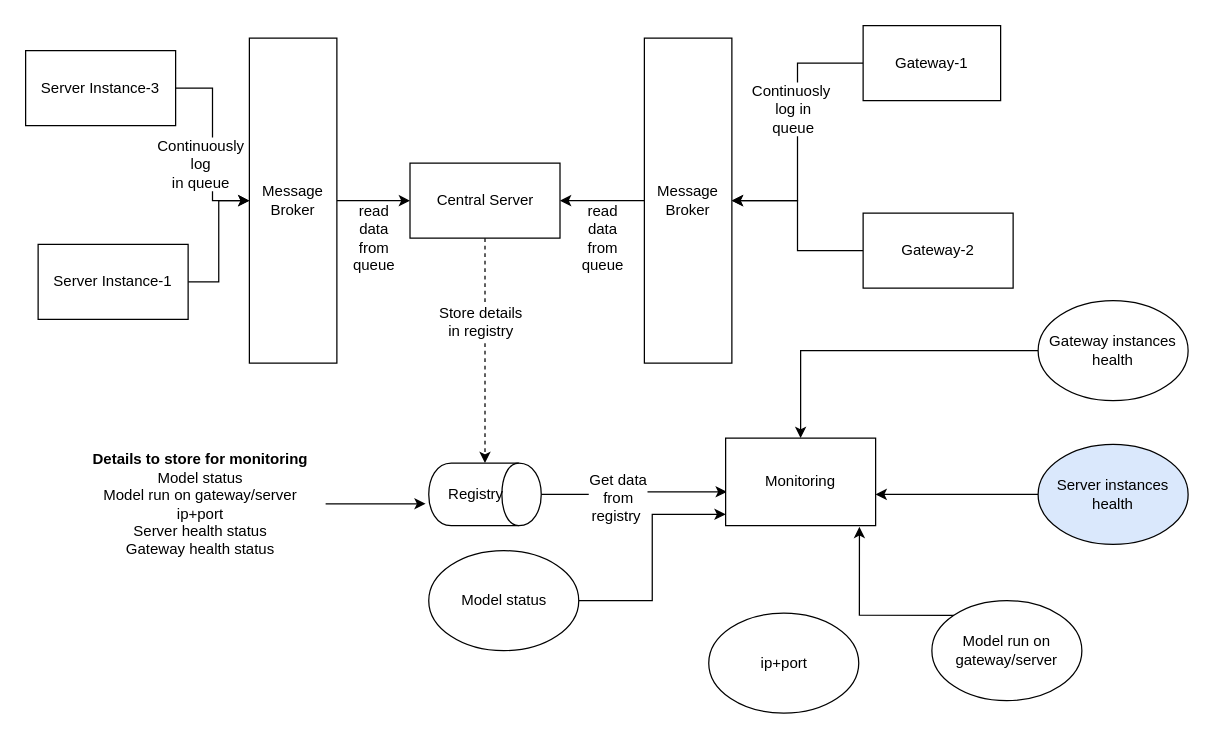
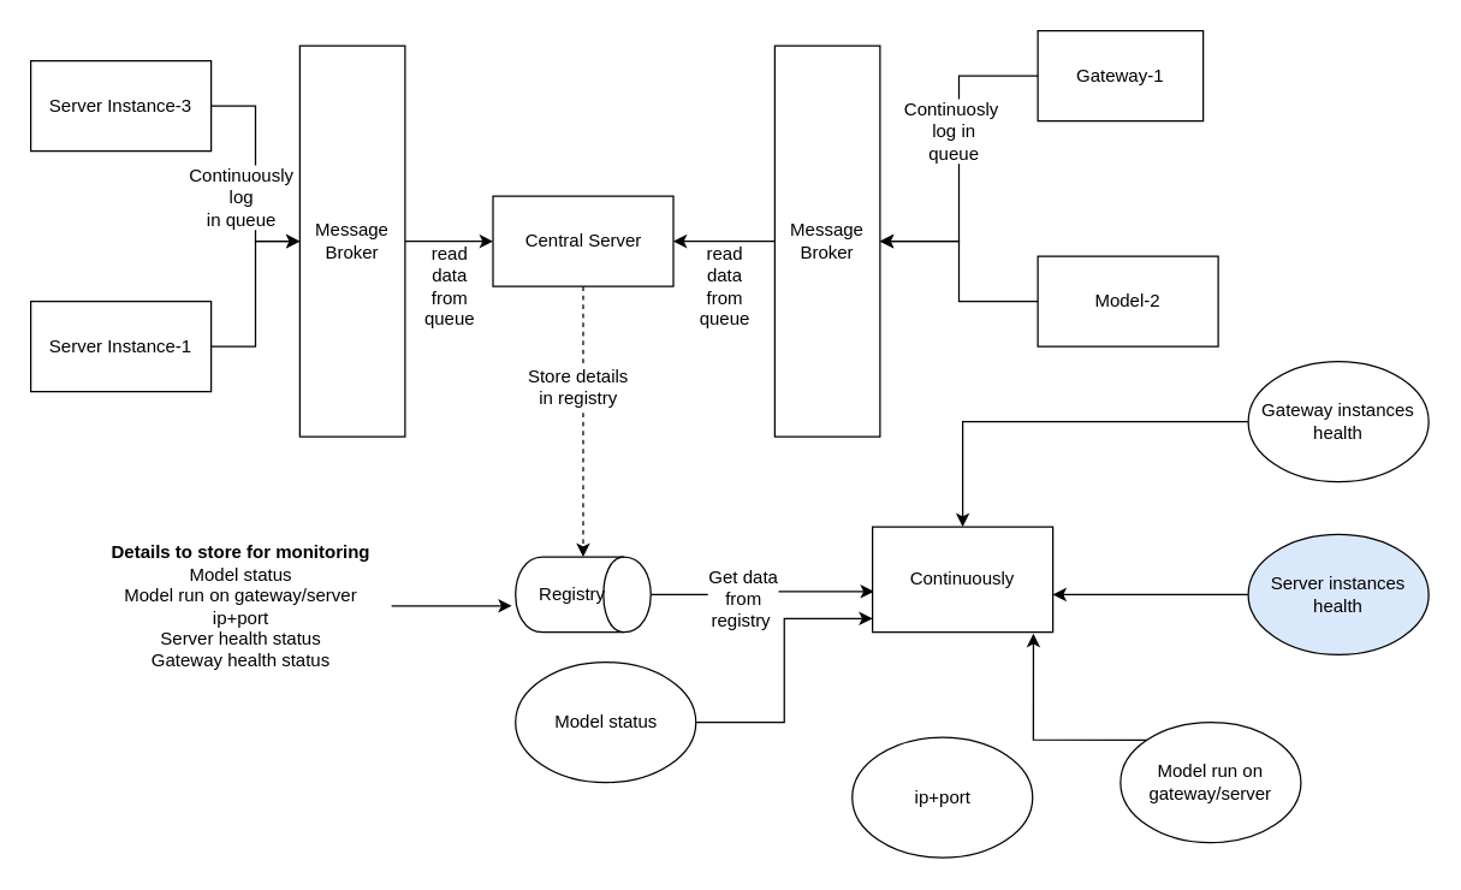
  <mxCell id="0" />
  <mxCell id="1" parent="0" />
  <mxCell id="2" value="" style="edgeStyle=orthogonalEdgeStyle;rounded=0;orthogonalLoop=1;jettySize=auto;html=1;entryX=0;entryY=0.5;entryDx=0;entryDy=0;dashed=1;" edge="1" parent="1" source="4" target="23"><mxGeometry relative="1" as="geometry"><mxPoint x="387.5" y="270" as="targetPoint" /></mxGeometry></mxCell>
  <mxCell id="3" value="Store details&lt;br&gt;in registry" style="text;html=1;resizable=0;points=[];align=center;verticalAlign=middle;labelBackgroundColor=#ffffff;" vertex="1" connectable="0" parent="2"><mxGeometry y="-24" relative="1" as="geometry"><mxPoint x="20" y="-24" as="offset" /></mxGeometry></mxCell>
  <mxCell id="4" value="Central Server&lt;br&gt;" style="rounded=0;whiteSpace=wrap;html=1;" vertex="1" parent="1"><mxGeometry x="327.5" y="130" width="120" height="60" as="geometry" /></mxCell>
  <mxCell id="5" value="" style="edgeStyle=orthogonalEdgeStyle;rounded=0;orthogonalLoop=1;jettySize=auto;html=1;" edge="1" parent="1" source="7" target="18"><mxGeometry relative="1" as="geometry"><mxPoint x="590" y="80" as="targetPoint" /></mxGeometry></mxCell>
  <mxCell id="6" value="Continuosly&amp;nbsp; &lt;br&gt;log in &lt;br&gt;queue" style="text;html=1;resizable=0;points=[];align=center;verticalAlign=middle;labelBackgroundColor=#ffffff;" vertex="1" connectable="0" parent="5"><mxGeometry x="-0.438" y="29" relative="1" as="geometry"><mxPoint x="-33" y="29" as="offset" /></mxGeometry></mxCell>
  <mxCell id="7" value="Gateway-1&lt;br&gt;" style="rounded=0;whiteSpace=wrap;html=1;" vertex="1" parent="1"><mxGeometry x="690" y="20" width="110" height="60" as="geometry" /></mxCell>
  <mxCell id="8" value="" style="edgeStyle=orthogonalEdgeStyle;rounded=0;orthogonalLoop=1;jettySize=auto;html=1;" edge="1" parent="1" source="9" target="18"><mxGeometry relative="1" as="geometry"><mxPoint x="590" y="200" as="targetPoint" /></mxGeometry></mxCell>
- <mxCell id="9" value="Gateway-2" style="rounded=0;whiteSpace=wrap;html=1;" vertex="1" parent="1"><mxGeometry x="690" y="170" width="120" height="60" as="geometry" /></mxCell>
+ <mxCell id="9" value="Model-2" style="rounded=0;whiteSpace=wrap;html=1;" vertex="1" parent="1"><mxGeometry x="690" y="170" width="120" height="60" as="geometry" /></mxCell>
  <mxCell id="10" value="" style="edgeStyle=orthogonalEdgeStyle;rounded=0;orthogonalLoop=1;jettySize=auto;html=1;" edge="1" parent="1" source="12" target="16"><mxGeometry relative="1" as="geometry" /></mxCell>
  <mxCell id="11" value="Continuously &lt;br&gt;log &lt;br&gt;in queue" style="text;html=1;resizable=0;points=[];align=center;verticalAlign=middle;labelBackgroundColor=#ffffff;" vertex="1" connectable="0" parent="10"><mxGeometry x="-0.168" y="-2" relative="1" as="geometry"><mxPoint x="-8" y="28" as="offset" /></mxGeometry></mxCell>
  <mxCell id="12" value="Server Instance-3&lt;br&gt;" style="rounded=0;whiteSpace=wrap;html=1;" vertex="1" parent="1"><mxGeometry x="20" y="40" width="120" height="60" as="geometry" /></mxCell>
  <mxCell id="13" value="" style="edgeStyle=orthogonalEdgeStyle;rounded=0;orthogonalLoop=1;jettySize=auto;html=1;" edge="1" parent="1" source="14" target="16"><mxGeometry relative="1" as="geometry" /></mxCell>
- <mxCell id="14" value="Server Instance-1" style="rounded=0;whiteSpace=wrap;html=1;" vertex="1" parent="1"><mxGeometry x="30" y="195" width="120" height="60" as="geometry" /></mxCell>
+ <mxCell id="14" value="Server Instance-1" style="rounded=0;whiteSpace=wrap;html=1;" vertex="1" parent="1"><mxGeometry x="20" y="200" width="120" height="60" as="geometry" /></mxCell>
  <mxCell id="15" value="" style="edgeStyle=orthogonalEdgeStyle;rounded=0;orthogonalLoop=1;jettySize=auto;html=1;" edge="1" parent="1" source="16" target="4"><mxGeometry relative="1" as="geometry" /></mxCell>
  <mxCell id="16" value="Message Broker" style="rounded=0;whiteSpace=wrap;html=1;" vertex="1" parent="1"><mxGeometry x="199" y="30" width="70" height="260" as="geometry" /></mxCell>
  <mxCell id="17" value="" style="edgeStyle=orthogonalEdgeStyle;rounded=0;orthogonalLoop=1;jettySize=auto;html=1;" edge="1" parent="1" source="18" target="4"><mxGeometry relative="1" as="geometry" /></mxCell>
  <mxCell id="18" value="Message Broker" style="rounded=0;whiteSpace=wrap;html=1;" vertex="1" parent="1"><mxGeometry x="515" y="30" width="70" height="260" as="geometry" /></mxCell>
  <mxCell id="19" value="read &lt;br&gt;data from queue" style="text;html=1;strokeColor=none;fillColor=none;align=center;verticalAlign=middle;whiteSpace=wrap;rounded=0;" vertex="1" parent="1"><mxGeometry x="278.5" y="180" width="40" height="20" as="geometry" /></mxCell>
  <mxCell id="20" value="read &lt;br&gt;data from queue" style="text;html=1;strokeColor=none;fillColor=none;align=center;verticalAlign=middle;whiteSpace=wrap;rounded=0;" vertex="1" parent="1"><mxGeometry x="461.5" y="180" width="40" height="20" as="geometry" /></mxCell>
  <mxCell id="21" value="" style="edgeStyle=orthogonalEdgeStyle;rounded=0;orthogonalLoop=1;jettySize=auto;html=1;entryX=0.008;entryY=0.614;entryDx=0;entryDy=0;entryPerimeter=0;" edge="1" parent="1" source="23" target="24"><mxGeometry relative="1" as="geometry"><mxPoint x="585" y="395" as="targetPoint" /></mxGeometry></mxCell>
  <mxCell id="22" value="Get data &lt;br&gt;from&lt;br&gt;registry&amp;nbsp;" style="text;html=1;resizable=0;points=[];align=center;verticalAlign=middle;labelBackgroundColor=#ffffff;" vertex="1" connectable="0" parent="21"><mxGeometry x="-0.207" y="-2" relative="1" as="geometry"><mxPoint x="1" as="offset" /></mxGeometry></mxCell>
  <mxCell id="23" value="Registry" style="shape=cylinder;whiteSpace=wrap;html=1;boundedLbl=1;backgroundOutline=1;direction=south;" vertex="1" parent="1"><mxGeometry x="342.5" y="370" width="90" height="50" as="geometry" /></mxCell>
- <mxCell id="24" value="Monitoring" style="rounded=0;whiteSpace=wrap;html=1;" vertex="1" parent="1"><mxGeometry x="580" y="350" width="120" height="70" as="geometry" /></mxCell>
+ <mxCell id="24" value="Continuously" style="rounded=0;whiteSpace=wrap;html=1;" vertex="1" parent="1"><mxGeometry x="580" y="350" width="120" height="70" as="geometry" /></mxCell>
  <mxCell id="25" value="" style="edgeStyle=orthogonalEdgeStyle;rounded=0;orthogonalLoop=1;jettySize=auto;html=1;" edge="1" parent="1" source="26"><mxGeometry relative="1" as="geometry"><mxPoint x="340" y="402.5" as="targetPoint" /></mxGeometry></mxCell>
  <mxCell id="26" value="&lt;b&gt;Details to store for monitoring&lt;/b&gt;&lt;br&gt;Model status&lt;br&gt;Model run on gateway/server&lt;br&gt;ip+port&lt;br&gt;Server health status&lt;br&gt;Gateway health status&lt;br&gt;" style="text;html=1;strokeColor=none;fillColor=none;align=center;verticalAlign=middle;whiteSpace=wrap;rounded=0;" vertex="1" parent="1"><mxGeometry x="60" y="385" width="200" height="35" as="geometry" /></mxCell>
  <mxCell id="27" style="edgeStyle=orthogonalEdgeStyle;rounded=0;orthogonalLoop=1;jettySize=auto;html=1;entryX=0;entryY=0.871;entryDx=0;entryDy=0;entryPerimeter=0;" edge="1" parent="1" source="28" target="24"><mxGeometry relative="1" as="geometry" /></mxCell>
  <mxCell id="28" value="Model status" style="ellipse;whiteSpace=wrap;html=1;" vertex="1" parent="1"><mxGeometry x="342.5" y="440" width="120" height="80" as="geometry" /></mxCell>
  <mxCell id="29" value="ip+port" style="ellipse;whiteSpace=wrap;html=1;" vertex="1" parent="1"><mxGeometry x="566.5" y="490" width="120" height="80" as="geometry" /></mxCell>
  <mxCell id="30" style="edgeStyle=orthogonalEdgeStyle;rounded=0;orthogonalLoop=1;jettySize=auto;html=1;exitX=0;exitY=0;exitDx=0;exitDy=0;entryX=0.892;entryY=1.014;entryDx=0;entryDy=0;entryPerimeter=0;" edge="1" parent="1" source="31" target="24"><mxGeometry relative="1" as="geometry" /></mxCell>
  <mxCell id="31" value="Model run on gateway/server" style="ellipse;whiteSpace=wrap;html=1;" vertex="1" parent="1"><mxGeometry x="745" y="480" width="120" height="80" as="geometry" /></mxCell>
  <mxCell id="32" style="edgeStyle=orthogonalEdgeStyle;rounded=0;orthogonalLoop=1;jettySize=auto;html=1;exitX=0;exitY=0.5;exitDx=0;exitDy=0;entryX=1;entryY=0.643;entryDx=0;entryDy=0;entryPerimeter=0;" edge="1" parent="1" source="33" target="24"><mxGeometry relative="1" as="geometry" /></mxCell>
  <mxCell id="33" value="Server instances health" style="ellipse;whiteSpace=wrap;html=1;fillColor=#dae8fc;" vertex="1" parent="1"><mxGeometry x="830" y="355" width="120" height="80" as="geometry" /></mxCell>
  <mxCell id="34" style="edgeStyle=orthogonalEdgeStyle;rounded=0;orthogonalLoop=1;jettySize=auto;html=1;exitX=0;exitY=0.5;exitDx=0;exitDy=0;" edge="1" parent="1" source="35" target="24"><mxGeometry relative="1" as="geometry" /></mxCell>
  <mxCell id="35" value="Gateway instances health" style="ellipse;whiteSpace=wrap;html=1;" vertex="1" parent="1"><mxGeometry x="830" y="240" width="120" height="80" as="geometry" /></mxCell>
